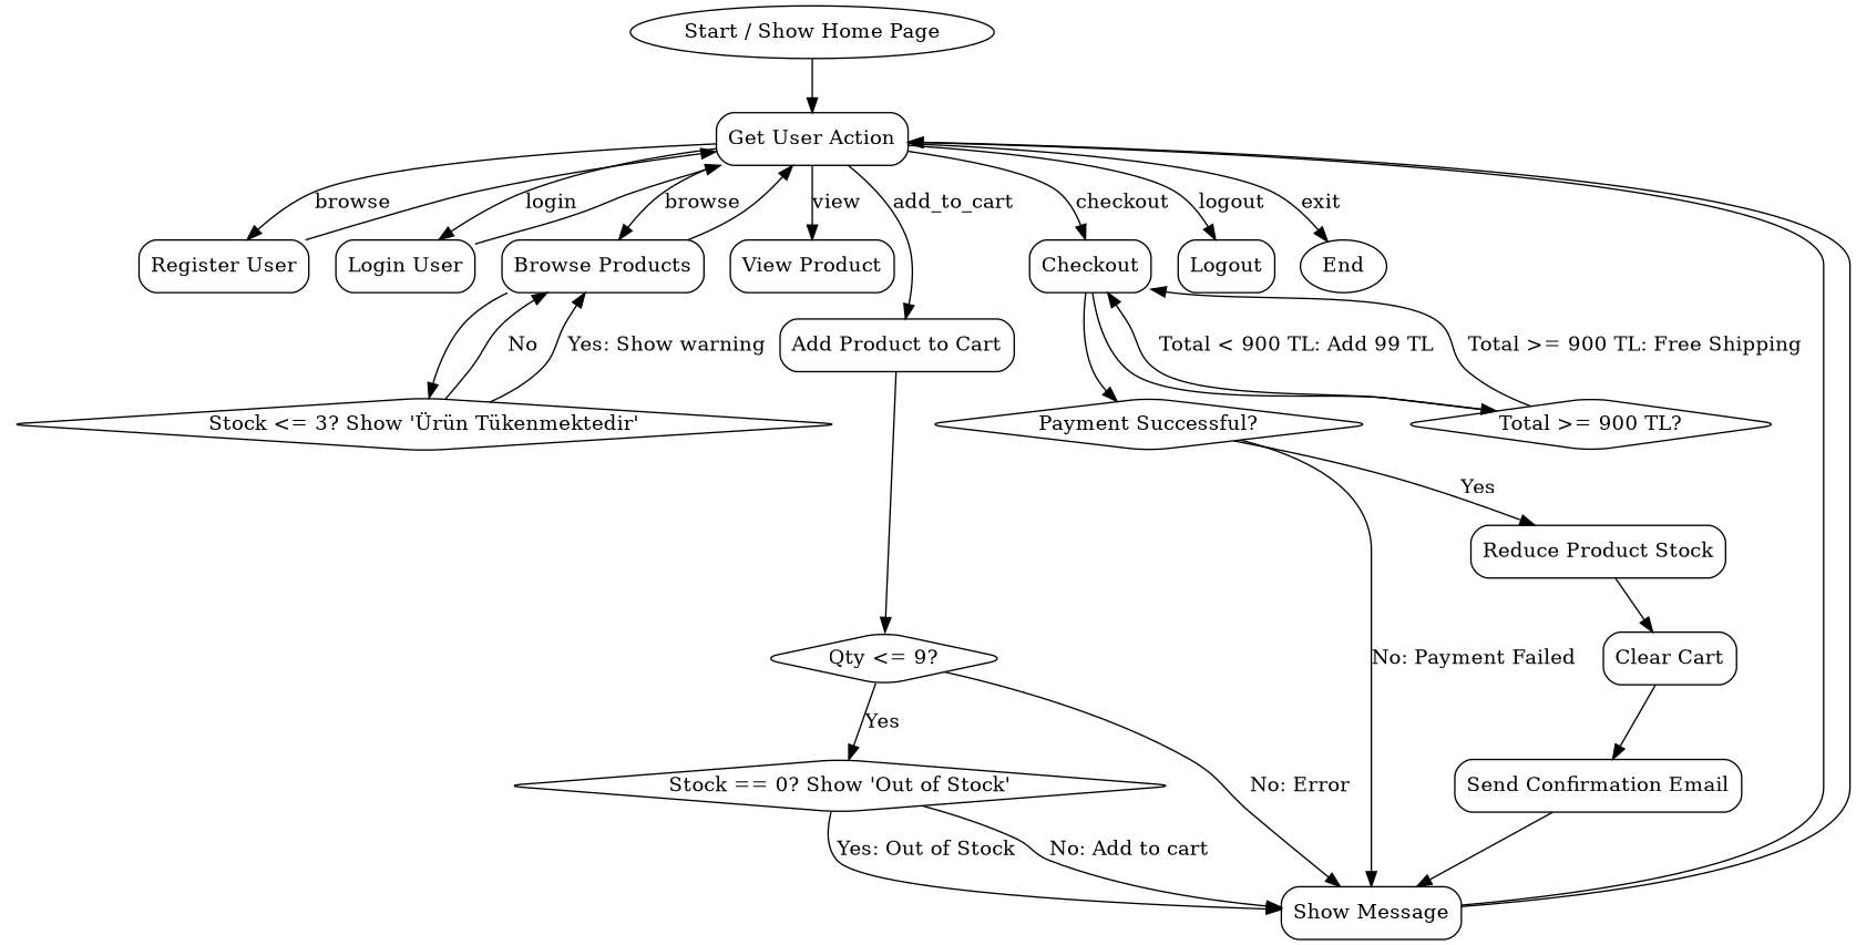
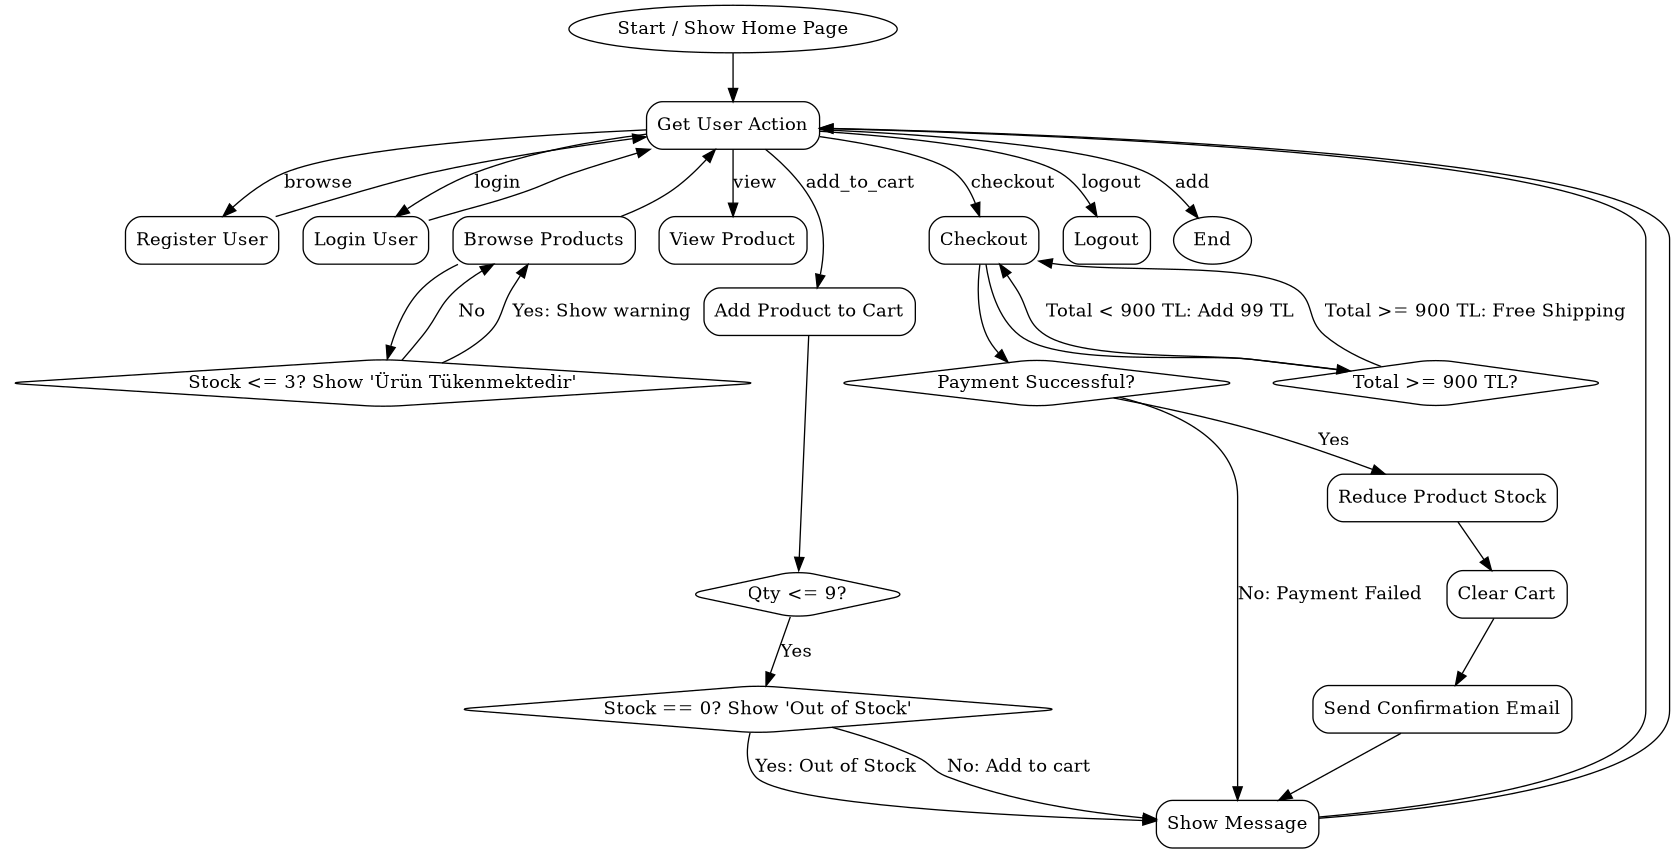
  digraph {
    fontname="DejaVu Serif"
    rankdir=TB
    node [fontname="DejaVu Serif" shape=box style=rounded]
    edge [fontname="DejaVu Serif"]
    n1 [label="Start / Show Home Page" shape=oval]
    n2 [label="Get User Action"]
    n3 [label="Register User"]
    n4 [label="Login User"]
    n5 [label="Browse Products"]
    n6 [label="View Product"]
    n7 [label="Add Product to Cart"]
    n8 [label=Checkout]
    n9 [label=Logout]
    n10 [label=End shape=oval]
    n11 [label="Stock <= 3? Show 'Ürün Tükenmektedir'" shape=diamond]
    n12 [label="Qty <= 9?" shape=diamond]
    n13 [label="Payment Successful?" shape=diamond]
    n14 [label="Total >= 900 TL?" shape=diamond]
    n15 [label="Stock == 0? Show 'Out of Stock'" shape=diamond]
    n16 [label="Show Message"]
    n17 [label="Reduce Product Stock"]
    n18 [label="Clear Cart"]
    n19 [label="Send Confirmation Email"]
    n1 -> n2
    n2 -> n3 [label=browse]
    n2 -> n4 [label=login]
-   n2 -> n5 [label=browse]
    n2 -> n6 [label=view]
    n2 -> n7 [label=add_to_cart]
    n2 -> n8 [label=checkout]
    n2 -> n9 [label=logout]
-   n2 -> n10 [label=exit]
+   n2 -> n10 [label=add]
    n3 -> n2
    n4 -> n2
    n5 -> n2
    n5 -> n11
    n7 -> n12
    n8 -> n13
    n8 -> n14
    n11 -> n5 [label=No]
    n11 -> n5 [label="Yes: Show warning"]
    n12 -> n15 [label=Yes]
-   n12 -> n16 [label="No: Error"]
    n13 -> n16 [label="No: Payment Failed"]
    n13 -> n17 [label=Yes]
    n14 -> n8 [label="Total < 900 TL: Add 99 TL"]
    n14 -> n8 [label="Total >= 900 TL: Free Shipping"]
    n15 -> n16 [label="Yes: Out of Stock"]
    n15 -> n16 [label="No: Add to cart"]
    n16 -> n2
    n16 -> n2
    n17 -> n18
    n18 -> n19
    n19 -> n16
  }
